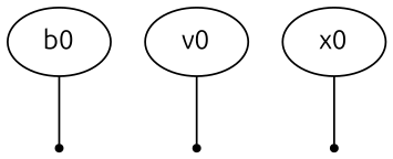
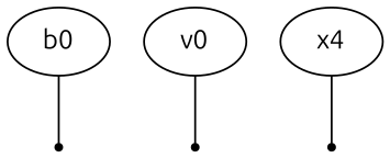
  graph {
    fontname=Ubuntu
    node [fontname=Ubuntu]
    edge [fontname=Ubuntu]
    n1 [label=b0]
    factor2 [shape=point]
    n3 [label=v0]
    factor1 [shape=point]
-   n5 [label=x0]
+   n5 [label=x4]
    factor0 [shape=point]
    n1 -- factor2
    n3 -- factor1
    n5 -- factor0
  }
